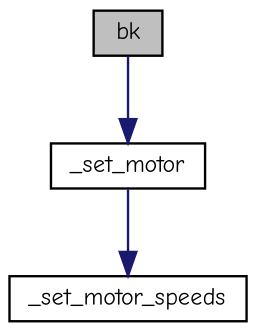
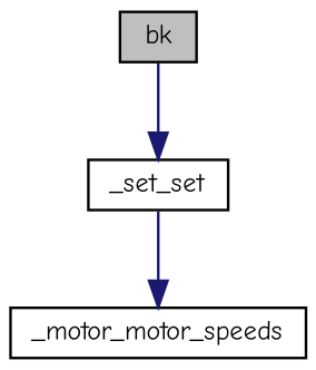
  digraph {
    fontname="Comic Neue"
    rankdir=TB
    node [color=black fillcolor=white fontname="Comic Neue" fontsize=10 shape=record style=filled]
    edge [color=midnightblue fontname="Comic Neue" fontsize=10 labelfontname=Helvetica labelfontsize=10 style=solid]
    n1 [fillcolor=grey75 fontcolor=black height=0.2 label=bk width=0.4]
-   n2 [height=0.2 label=_set_motor width=0.4]
-   n3 [height=0.2 label=_set_motor_speeds width=0.4]
+   n2 [height=0.2 label=_set_set width=0.4]
+   n3 [height=0.2 label=_motor_motor_speeds width=0.4]
    n1 -> n2
    n2 -> n3
  }
